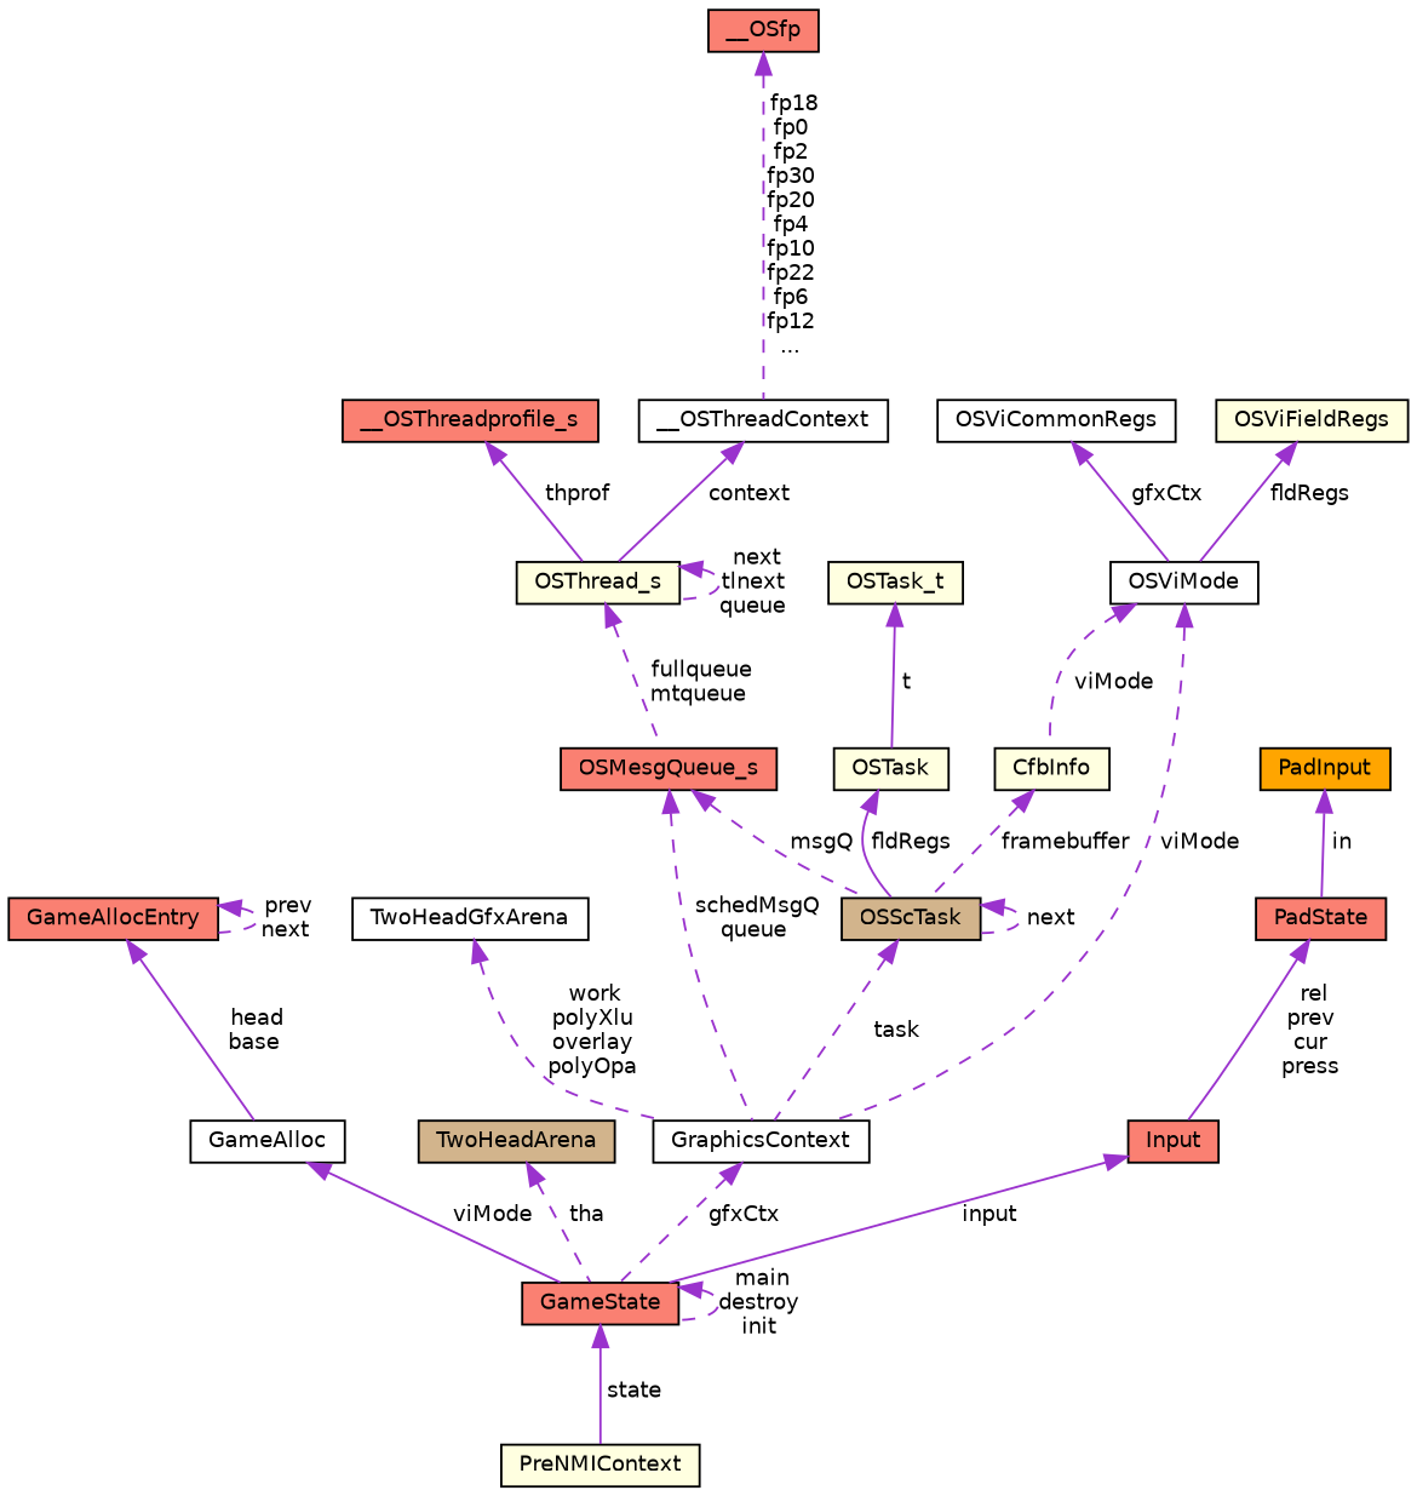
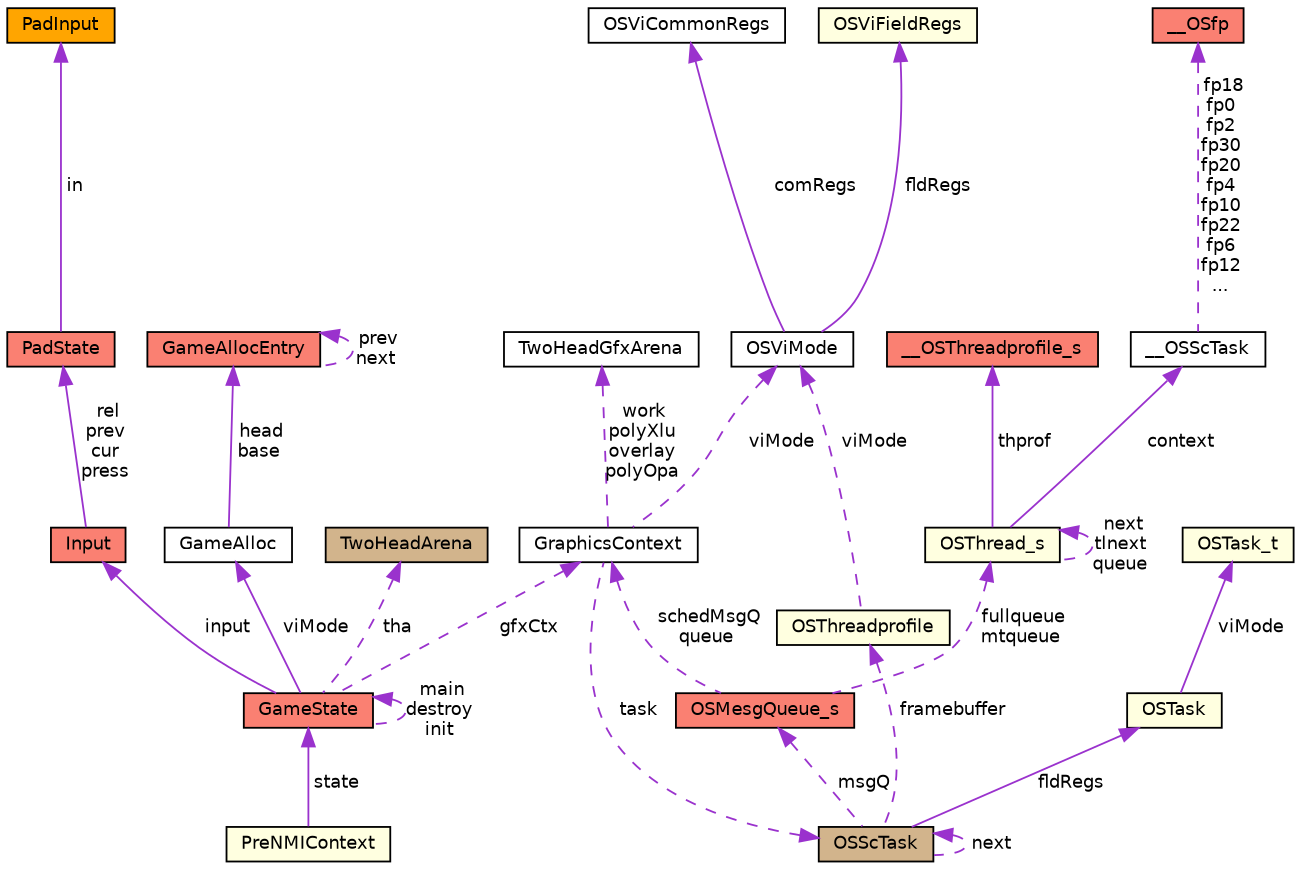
  digraph {
    node [color=black fillcolor=salmon fontname=Helvetica fontsize=10 shape=record style=filled]
    edge [color=darkorchid3 dir=back fontname=Helvetica fontsize=10 labelfontname=Helvetica labelfontsize=10 style=dashed]
    n1 [fillcolor=lightyellow fontcolor=black height=0.2 label=PreNMIContext width=0.4]
    n2 [height=0.2 label=GameState width=0.4]
    n3 [fillcolor=white height=0.2 label=GameAlloc width=0.4]
    n4 [height=0.2 label=GameAllocEntry width=0.4]
    n5 [fillcolor=tan height=0.2 label=TwoHeadArena width=0.4]
    n6 [fillcolor=white height=0.2 label=GraphicsContext width=0.4]
    n7 [fillcolor=white height=0.2 label=TwoHeadGfxArena width=0.4]
    n8 [fillcolor=tan height=0.2 label=OSScTask width=0.4]
    n9 [height=0.2 label=OSMesgQueue_s width=0.4]
    n10 [fillcolor=lightyellow height=0.2 label=OSThread_s width=0.4]
    n11 [height=0.2 label=__OSThreadprofile_s width=0.4]
-   n12 [fillcolor=white height=0.2 label=__OSThreadContext width=0.4]
+   n12 [fillcolor=white height=0.2 label=__OSScTask width=0.4]
    n13 [height=0.2 label=__OSfp width=0.4]
    n14 [fillcolor=lightyellow height=0.2 label=OSTask width=0.4]
    n15 [fillcolor=lightyellow height=0.2 label=OSTask_t width=0.4]
-   n16 [fillcolor=lightyellow height=0.2 label=CfbInfo width=0.4]
+   n16 [fillcolor=lightyellow height=0.2 label=OSThreadprofile width=0.4]
    n17 [fillcolor=white height=0.2 label=OSViMode width=0.4]
    n18 [fillcolor=white height=0.2 label=OSViCommonRegs width=0.4]
    n19 [fillcolor=lightyellow height=0.2 label=OSViFieldRegs width=0.4]
    n20 [height=0.2 label=Input width=0.4]
    n21 [height=0.2 label=PadState width=0.4]
    n22 [fillcolor=orange height=0.2 label=PadInput width=0.4]
    n2 -> n1 [label=" state" style=solid]
    n2 -> n2 [label=" main\ndestroy\ninit"]
    n3 -> n2 [label=" viMode" style=solid]
    n4 -> n3 [label=" head\nbase" style=solid]
    n4 -> n4 [label=" prev\nnext"]
    n5 -> n2 [label=" tha"]
    n6 -> n2 [label=" gfxCtx"]
    n7 -> n6 [label=" work\npolyXlu\noverlay\npolyOpa"]
    n8 -> n6 [label=" task"]
    n8 -> n8 [label=" next"]
-   n9 -> n6 [label=" schedMsgQ\nqueue"]
+   n6 -> n9 [label=" schedMsgQ\nqueue"]
    n9 -> n8 [label=" msgQ"]
    n10 -> n9 [label=" fullqueue\nmtqueue"]
    n10 -> n10 [label=" next\ntlnext\nqueue"]
    n11 -> n10 [label=" thprof" style=solid]
    n12 -> n10 [label=" context" style=solid]
    n13 -> n12 [label=" fp18\nfp0\nfp2\nfp30\nfp20\nfp4\nfp10\nfp22\nfp6\nfp12\n..."]
    n14 -> n8 [label=" fldRegs" style=solid]
-   n15 -> n14 [label=" t" style=solid]
+   n15 -> n14 [label=" viMode" style=solid]
    n16 -> n8 [label=" framebuffer"]
    n17 -> n6 [label=" viMode"]
    n17 -> n16 [label=" viMode"]
-   n18 -> n17 [label=" gfxCtx" style=solid]
+   n18 -> n17 [label=" comRegs" style=solid]
    n19 -> n17 [label=" fldRegs" style=solid]
    n20 -> n2 [label=" input" style=solid]
    n21 -> n20 [label=" rel\nprev\ncur\npress" style=solid]
    n22 -> n21 [label=" in" style=solid]
  }
